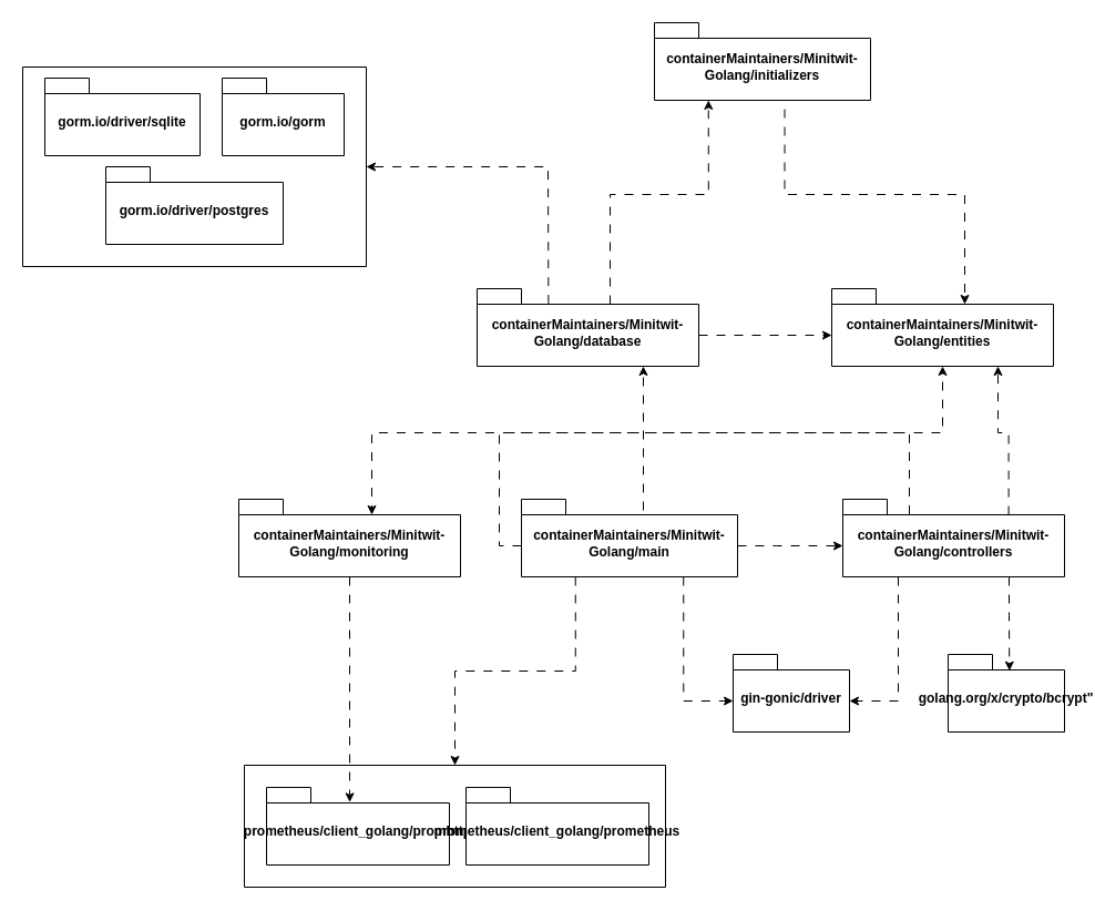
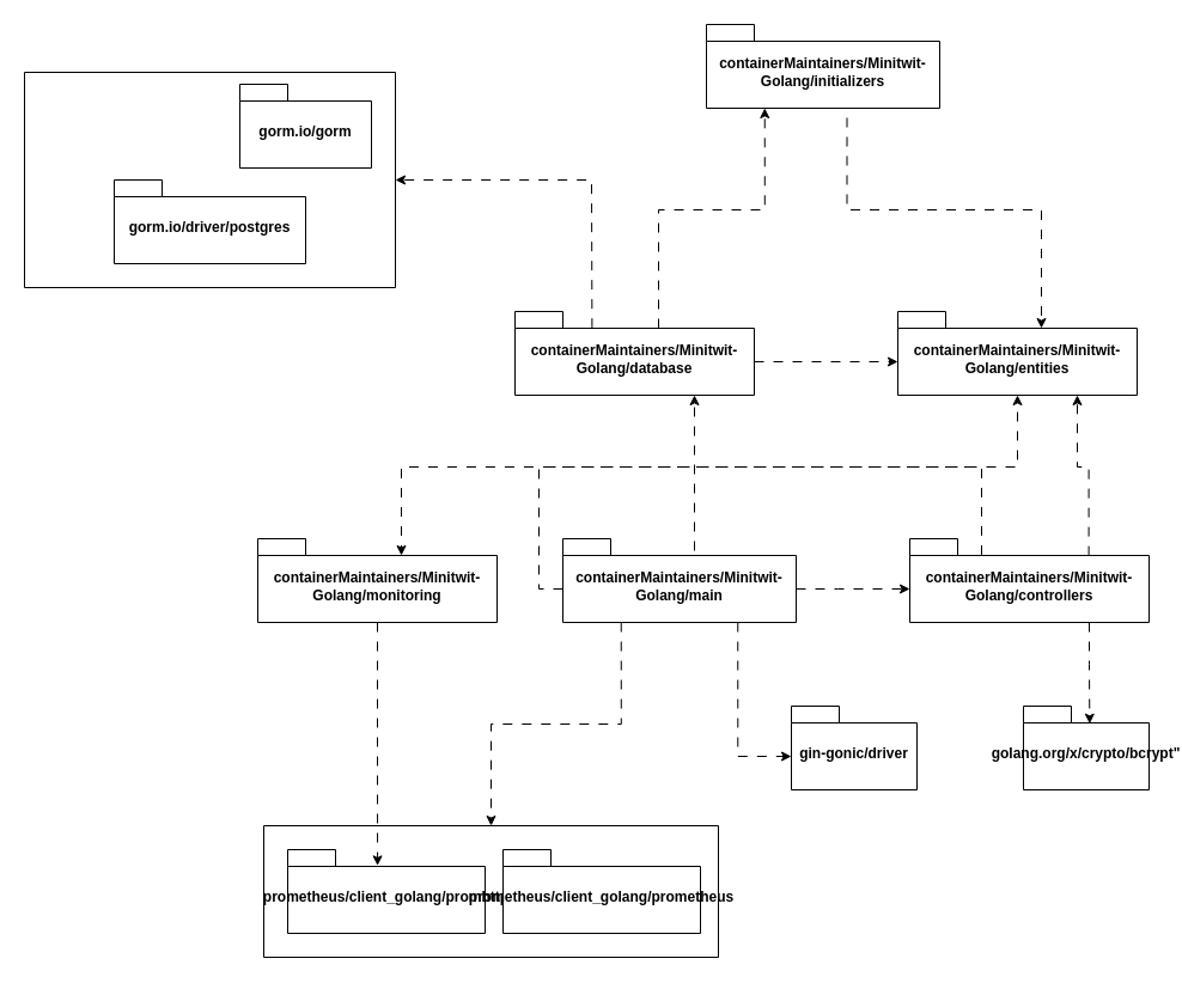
  <mxCell id="0" />
  <mxCell id="1" parent="0" />
  <mxCell id="2" style="edgeStyle=orthogonalEdgeStyle;rounded=0;orthogonalLoop=1;jettySize=auto;html=1;exitX=0;exitY=0;exitDx=195;exitDy=42;exitPerimeter=0;entryX=0;entryY=0;entryDx=0;entryDy=42;entryPerimeter=0;dashed=1;dashPattern=8 8;" edge="1" parent="1" source="7" target="17"><mxGeometry relative="1" as="geometry"><Array as="points"><mxPoint x="700" y="492" /><mxPoint x="700" y="492" /></Array></mxGeometry></mxCell>
  <mxCell id="3" style="edgeStyle=orthogonalEdgeStyle;rounded=0;orthogonalLoop=1;jettySize=auto;html=1;exitX=0;exitY=0;exitDx=110.0;exitDy=42;exitPerimeter=0;entryX=0.75;entryY=1;entryDx=0;entryDy=0;entryPerimeter=0;dashed=1;dashPattern=8 8;" edge="1" parent="1" source="7" target="11"><mxGeometry relative="1" as="geometry" /></mxCell>
  <mxCell id="4" style="edgeStyle=orthogonalEdgeStyle;rounded=0;orthogonalLoop=1;jettySize=auto;html=1;exitX=0;exitY=0;exitDx=0;exitDy=42;exitPerimeter=0;dashed=1;dashPattern=8 8;" edge="1" parent="1" source="7" target="12"><mxGeometry relative="1" as="geometry" /></mxCell>
  <mxCell id="5" style="edgeStyle=orthogonalEdgeStyle;rounded=0;orthogonalLoop=1;jettySize=auto;html=1;exitX=0.75;exitY=1;exitDx=0;exitDy=0;exitPerimeter=0;entryX=0;entryY=0;entryDx=0;entryDy=42;entryPerimeter=0;dashed=1;dashPattern=8 8;" edge="1" parent="1" source="7" target="22"><mxGeometry relative="1" as="geometry" /></mxCell>
  <mxCell id="6" style="edgeStyle=orthogonalEdgeStyle;rounded=0;orthogonalLoop=1;jettySize=auto;html=1;exitX=0.25;exitY=1;exitDx=0;exitDy=0;exitPerimeter=0;entryX=0.5;entryY=0;entryDx=0;entryDy=0;dashed=1;dashPattern=8 8;" edge="1" parent="1" source="7" target="27"><mxGeometry relative="1" as="geometry" /></mxCell>
  <mxCell id="7" value="containerMaintainers/Minitwit-Golang/main" style="shape=folder;fontStyle=1;spacingTop=10;tabWidth=40;tabHeight=14;tabPosition=left;html=1;whiteSpace=wrap;" vertex="1" parent="1"><mxGeometry x="470" y="450" width="195" height="70" as="geometry" /></mxCell>
  <mxCell id="8" style="edgeStyle=orthogonalEdgeStyle;rounded=0;orthogonalLoop=1;jettySize=auto;html=1;exitX=0;exitY=0;exitDx=120;exitDy=14;exitPerimeter=0;entryX=0.25;entryY=1;entryDx=0;entryDy=0;entryPerimeter=0;dashed=1;dashPattern=8 8;" edge="1" parent="1" source="11" target="19"><mxGeometry relative="1" as="geometry"><Array as="points"><mxPoint x="550" y="175" /><mxPoint x="639" y="175" /></Array></mxGeometry></mxCell>
  <mxCell id="9" style="edgeStyle=orthogonalEdgeStyle;rounded=0;orthogonalLoop=1;jettySize=auto;html=1;entryX=0;entryY=0;entryDx=0;entryDy=42;entryPerimeter=0;dashed=1;dashPattern=8 8;exitX=0;exitY=0;exitDx=200;exitDy=42;exitPerimeter=0;" edge="1" parent="1" source="11" target="12"><mxGeometry relative="1" as="geometry"><Array as="points"><mxPoint x="670" y="302" /><mxPoint x="670" y="302" /></Array></mxGeometry></mxCell>
  <mxCell id="10" style="edgeStyle=orthogonalEdgeStyle;rounded=0;orthogonalLoop=1;jettySize=auto;html=1;exitX=0.322;exitY=0.195;exitDx=0;exitDy=0;exitPerimeter=0;entryX=1;entryY=0.5;entryDx=0;entryDy=0;dashed=1;dashPattern=8 8;" edge="1" parent="1" source="11" target="23"><mxGeometry relative="1" as="geometry"><Array as="points"><mxPoint x="494" y="272" /><mxPoint x="494" y="150" /></Array></mxGeometry></mxCell>
  <mxCell id="11" value="containerMaintainers/Minitwit-Golang/database" style="shape=folder;fontStyle=1;spacingTop=10;tabWidth=40;tabHeight=14;tabPosition=left;html=1;whiteSpace=wrap;" vertex="1" parent="1"><mxGeometry x="430" y="260" width="200" height="70" as="geometry" /></mxCell>
  <mxCell id="12" value="containerMaintainers/Minitwit-Golang/entities" style="shape=folder;fontStyle=1;spacingTop=10;tabWidth=40;tabHeight=14;tabPosition=left;html=1;whiteSpace=wrap;" vertex="1" parent="1"><mxGeometry x="750" y="260" width="200" height="70" as="geometry" /></mxCell>
  <mxCell id="13" style="edgeStyle=orthogonalEdgeStyle;rounded=0;orthogonalLoop=1;jettySize=auto;html=1;exitX=0.748;exitY=0.202;exitDx=0;exitDy=0;exitPerimeter=0;entryX=0.75;entryY=1;entryDx=0;entryDy=0;entryPerimeter=0;dashed=1;dashPattern=8 8;" edge="1" parent="1" source="17" target="12"><mxGeometry relative="1" as="geometry" /></mxCell>
  <mxCell id="14" style="edgeStyle=orthogonalEdgeStyle;rounded=0;orthogonalLoop=1;jettySize=auto;html=1;exitX=0.3;exitY=0.192;exitDx=0;exitDy=0;exitPerimeter=0;entryX=0;entryY=0;entryDx=120;entryDy=14;entryPerimeter=0;dashed=1;dashPattern=8 8;" edge="1" parent="1" source="17" target="21"><mxGeometry relative="1" as="geometry"><Array as="points"><mxPoint x="820" y="390" /><mxPoint x="335" y="390" /></Array></mxGeometry></mxCell>
- <mxCell id="15" style="edgeStyle=orthogonalEdgeStyle;rounded=0;orthogonalLoop=1;jettySize=auto;html=1;exitX=0.25;exitY=1;exitDx=0;exitDy=0;exitPerimeter=0;entryX=0;entryY=0;entryDx=105;entryDy=42;entryPerimeter=0;dashed=1;dashPattern=8 8;" edge="1" parent="1" source="17" target="22"><mxGeometry relative="1" as="geometry" /></mxCell>
  <mxCell id="16" style="edgeStyle=orthogonalEdgeStyle;rounded=0;orthogonalLoop=1;jettySize=auto;html=1;exitX=0.75;exitY=1;exitDx=0;exitDy=0;exitPerimeter=0;entryX=0.527;entryY=0.21;entryDx=0;entryDy=0;entryPerimeter=0;dashed=1;dashPattern=8 8;" edge="1" parent="1" source="17" target="30"><mxGeometry relative="1" as="geometry" /></mxCell>
  <mxCell id="17" value="containerMaintainers/Minitwit-Golang/controllers" style="shape=folder;fontStyle=1;spacingTop=10;tabWidth=40;tabHeight=14;tabPosition=left;html=1;whiteSpace=wrap;" vertex="1" parent="1"><mxGeometry x="760" y="450" width="200" height="70" as="geometry" /></mxCell>
  <mxCell id="18" style="edgeStyle=orthogonalEdgeStyle;rounded=0;orthogonalLoop=1;jettySize=auto;html=1;exitX=0;exitY=0;exitDx=117.5;exitDy=14;exitPerimeter=0;entryX=0;entryY=0;entryDx=120;entryDy=14;entryPerimeter=0;dashed=1;dashPattern=8 8;" edge="1" parent="1" source="19" target="12"><mxGeometry relative="1" as="geometry" /></mxCell>
  <mxCell id="19" value="containerMaintainers/Minitwit-Golang/initializers" style="shape=folder;fontStyle=1;spacingTop=10;tabWidth=40;tabHeight=14;tabPosition=left;html=1;whiteSpace=wrap;" vertex="1" parent="1"><mxGeometry x="590" y="20" width="195" height="70" as="geometry" /></mxCell>
  <mxCell id="20" style="edgeStyle=orthogonalEdgeStyle;rounded=0;orthogonalLoop=1;jettySize=auto;html=1;exitX=0.5;exitY=1;exitDx=0;exitDy=0;exitPerimeter=0;entryX=0.455;entryY=0.191;entryDx=0;entryDy=0;entryPerimeter=0;dashed=1;dashPattern=8 8;" edge="1" parent="1" source="21" target="28"><mxGeometry relative="1" as="geometry" /></mxCell>
  <mxCell id="21" value="containerMaintainers/Minitwit-Golang/monitoring" style="shape=folder;fontStyle=1;spacingTop=10;tabWidth=40;tabHeight=14;tabPosition=left;html=1;whiteSpace=wrap;" vertex="1" parent="1"><mxGeometry x="215" y="450" width="200" height="70" as="geometry" /></mxCell>
  <mxCell id="22" value="gin-gonic/driver" style="shape=folder;fontStyle=1;spacingTop=10;tabWidth=40;tabHeight=14;tabPosition=left;html=1;whiteSpace=wrap;" vertex="1" parent="1"><mxGeometry x="661" y="590" width="105" height="70" as="geometry" /></mxCell>
  <mxCell id="23" value="" style="swimlane;startSize=0;" vertex="1" parent="1"><mxGeometry x="20" y="60" width="310" height="180" as="geometry" /></mxCell>
- <mxCell id="24" value="gorm.io/driver/sqlite" style="shape=folder;fontStyle=1;spacingTop=10;tabWidth=40;tabHeight=14;tabPosition=left;html=1;whiteSpace=wrap;" vertex="1" parent="23"><mxGeometry x="20" y="10" width="140" height="70" as="geometry" /></mxCell>
  <mxCell id="25" value="gorm.io/gorm" style="shape=folder;fontStyle=1;spacingTop=10;tabWidth=40;tabHeight=14;tabPosition=left;html=1;whiteSpace=wrap;" vertex="1" parent="23"><mxGeometry x="180" y="10" width="110" height="70" as="geometry" /></mxCell>
  <mxCell id="26" value="gorm.io/driver/postgres" style="shape=folder;fontStyle=1;spacingTop=10;tabWidth=40;tabHeight=14;tabPosition=left;html=1;whiteSpace=wrap;" vertex="1" parent="23"><mxGeometry x="75" y="90" width="160" height="70" as="geometry" /></mxCell>
  <mxCell id="27" value="" style="swimlane;startSize=0;" vertex="1" parent="1"><mxGeometry x="220" y="690" width="380" height="110" as="geometry" /></mxCell>
  <mxCell id="28" value="prometheus/client_golang/promhttp" style="shape=folder;fontStyle=1;spacingTop=10;tabWidth=40;tabHeight=14;tabPosition=left;html=1;whiteSpace=wrap;" vertex="1" parent="27"><mxGeometry x="20" y="20" width="165" height="70" as="geometry" /></mxCell>
  <mxCell id="29" value="prometheus/client_golang/prometheus" style="shape=folder;fontStyle=1;spacingTop=10;tabWidth=40;tabHeight=14;tabPosition=left;html=1;whiteSpace=wrap;" vertex="1" parent="27"><mxGeometry x="200" y="20" width="165" height="70" as="geometry" /></mxCell>
  <mxCell id="30" value="golang.org/x/crypto/bcrypt&quot;" style="shape=folder;fontStyle=1;spacingTop=10;tabWidth=40;tabHeight=14;tabPosition=left;html=1;whiteSpace=wrap;" vertex="1" parent="1"><mxGeometry x="855" y="590" width="105" height="70" as="geometry" /></mxCell>
